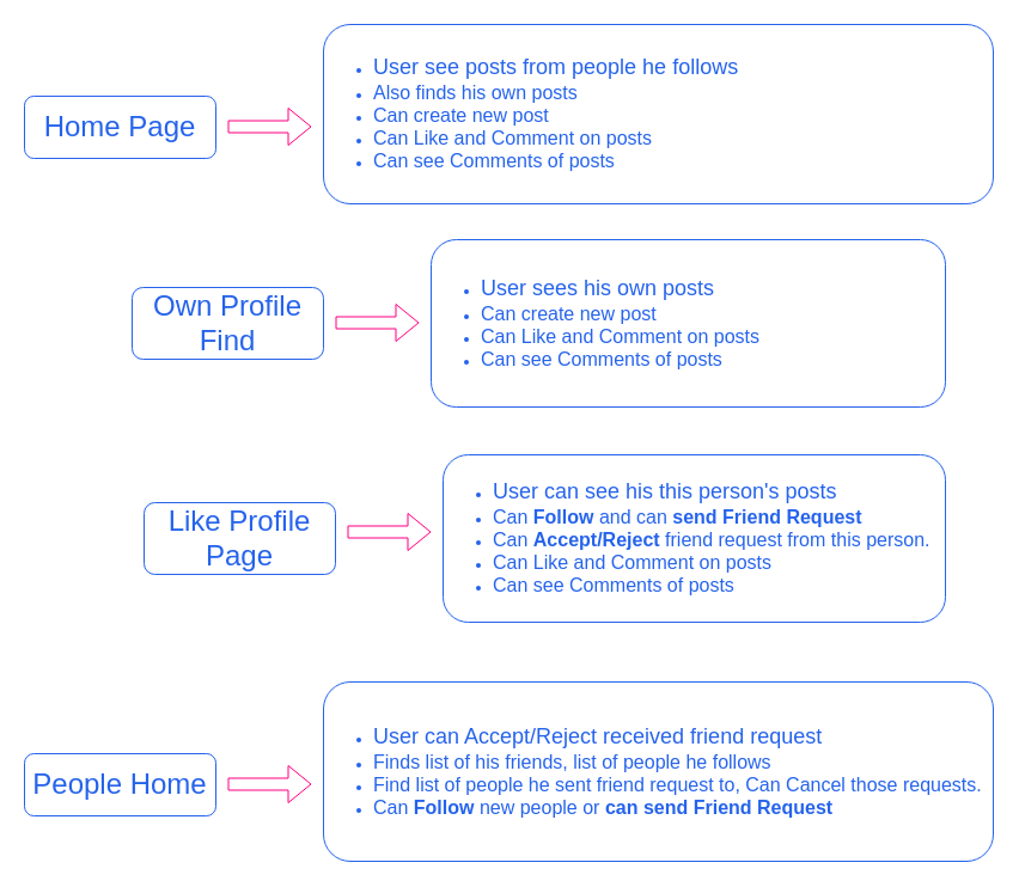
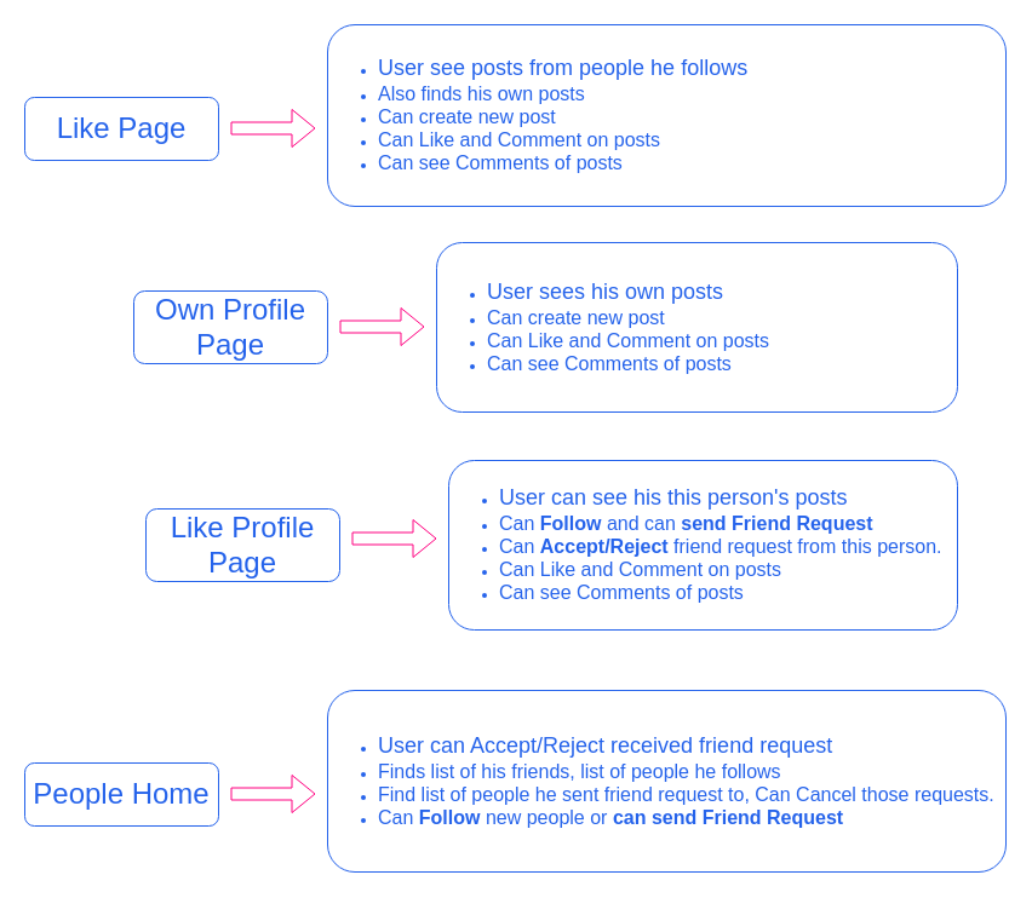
  <mxCell id="0" />
  <mxCell id="1" parent="0" />
- <mxCell id="2" value="&lt;font style=&quot;font-size: 24px;&quot;&gt;Home Page&lt;/font&gt;" style="rounded=1;whiteSpace=wrap;html=1;fillColor=none;fontColor=#2563EB;strokeColor=#2563EB;" parent="1" vertex="1"><mxGeometry x="20" y="80" width="160" height="52" as="geometry" /></mxCell>
+ <mxCell id="2" value="&lt;font style=&quot;font-size: 24px;&quot;&gt;Like Page&lt;/font&gt;" style="rounded=1;whiteSpace=wrap;html=1;fillColor=none;fontColor=#2563EB;strokeColor=#2563EB;" parent="1" vertex="1"><mxGeometry x="20" y="80" width="160" height="52" as="geometry" /></mxCell>
  <mxCell id="3" value="&lt;ul&gt;&lt;li&gt;&lt;font style=&quot;font-size: 18px;&quot;&gt;User see posts from people he follows&lt;/font&gt;&lt;/li&gt;&lt;li&gt;&lt;font size=&quot;3&quot;&gt;Also finds his own posts&lt;/font&gt;&lt;/li&gt;&lt;li&gt;&lt;font size=&quot;3&quot;&gt;Can create new post&lt;/font&gt;&lt;/li&gt;&lt;li&gt;&lt;font size=&quot;3&quot;&gt;Can Like and Comment on posts&lt;/font&gt;&lt;/li&gt;&lt;li&gt;&lt;font size=&quot;3&quot;&gt;Can see Comments of posts&lt;/font&gt;&lt;/li&gt;&lt;/ul&gt;" style="rounded=1;whiteSpace=wrap;html=1;fontColor=#2563EB;labelBackgroundColor=none;labelBorderColor=none;strokeColor=#2563EB;align=left;" parent="1" vertex="1"><mxGeometry x="270" y="20" width="560" height="150" as="geometry" /></mxCell>
- <mxCell id="4" value="&lt;font style=&quot;font-size: 24px;&quot;&gt;Own Profile Find&lt;/font&gt;" style="rounded=1;whiteSpace=wrap;html=1;fillColor=none;fontColor=#2563EB;strokeColor=#2563EB;" vertex="1" parent="1"><mxGeometry x="110" y="240" width="160" height="60" as="geometry" /></mxCell>
+ <mxCell id="4" value="&lt;font style=&quot;font-size: 24px;&quot;&gt;Own Profile Page&lt;/font&gt;" style="rounded=1;whiteSpace=wrap;html=1;fillColor=none;fontColor=#2563EB;strokeColor=#2563EB;" vertex="1" parent="1"><mxGeometry x="110" y="240" width="160" height="60" as="geometry" /></mxCell>
  <mxCell id="5" value="&lt;ul&gt;&lt;li&gt;&lt;font style=&quot;font-size: 18px;&quot;&gt;&lt;font style=&quot;&quot;&gt;User sees&amp;nbsp;&lt;/font&gt;his own posts&lt;/font&gt;&lt;/li&gt;&lt;li&gt;&lt;font size=&quot;3&quot;&gt;Can create new post&lt;/font&gt;&lt;/li&gt;&lt;li&gt;&lt;font size=&quot;3&quot;&gt;Can Like and Comment on posts&lt;/font&gt;&lt;/li&gt;&lt;li&gt;&lt;font size=&quot;3&quot;&gt;Can see Comments of posts&lt;/font&gt;&lt;/li&gt;&lt;/ul&gt;" style="rounded=1;whiteSpace=wrap;html=1;fontColor=#2563EB;labelBackgroundColor=none;labelBorderColor=none;strokeColor=#2563EB;align=left;" vertex="1" parent="1"><mxGeometry x="360" y="200" width="430" height="140" as="geometry" /></mxCell>
  <mxCell id="6" value="&lt;font style=&quot;font-size: 24px;&quot;&gt;Like Profile Page&lt;/font&gt;" style="rounded=1;whiteSpace=wrap;html=1;fillColor=none;fontColor=#2563EB;strokeColor=#2563EB;" vertex="1" parent="1"><mxGeometry x="120" y="420" width="160" height="60" as="geometry" /></mxCell>
  <mxCell id="7" value="&lt;ul&gt;&lt;li&gt;&lt;font style=&quot;font-size: 18px;&quot;&gt;&lt;font style=&quot;&quot;&gt;User can see&amp;nbsp;&lt;/font&gt;his this person's posts&lt;/font&gt;&lt;/li&gt;&lt;li&gt;&lt;font size=&quot;3&quot;&gt;Can &lt;b&gt;Follow&lt;/b&gt; and can &lt;b&gt;send Friend Request&lt;br&gt;&lt;/b&gt;&lt;/font&gt;&lt;/li&gt;&lt;li&gt;&lt;font size=&quot;3&quot;&gt;Can &lt;b&gt;Accept/Reject &lt;/b&gt;friend request from this person.&lt;/font&gt;&lt;/li&gt;&lt;li&gt;&lt;font size=&quot;3&quot;&gt;Can Like and Comment on posts&lt;/font&gt;&lt;/li&gt;&lt;li&gt;&lt;font size=&quot;3&quot;&gt;Can see Comments of posts&lt;/font&gt;&lt;/li&gt;&lt;/ul&gt;" style="rounded=1;whiteSpace=wrap;html=1;fontColor=#2563EB;labelBackgroundColor=none;labelBorderColor=none;strokeColor=#2563EB;align=left;" vertex="1" parent="1"><mxGeometry x="370" y="380" width="420" height="140" as="geometry" /></mxCell>
  <mxCell id="8" value="" style="shape=flexArrow;endArrow=classic;html=1;rounded=0;strokeColor=#FF0080;" edge="1" parent="1"><mxGeometry width="50" height="50" relative="1" as="geometry"><mxPoint x="190" y="105.5" as="sourcePoint" /><mxPoint x="260" y="105.5" as="targetPoint" /></mxGeometry></mxCell>
  <mxCell id="9" value="" style="shape=flexArrow;endArrow=classic;html=1;rounded=0;strokeColor=#FF0080;" edge="1" parent="1"><mxGeometry width="50" height="50" relative="1" as="geometry"><mxPoint x="280" y="269.5" as="sourcePoint" /><mxPoint x="350" y="269.5" as="targetPoint" /></mxGeometry></mxCell>
  <mxCell id="10" value="" style="shape=flexArrow;endArrow=classic;html=1;rounded=0;strokeColor=#FF0080;" edge="1" parent="1"><mxGeometry width="50" height="50" relative="1" as="geometry"><mxPoint x="290" y="444.5" as="sourcePoint" /><mxPoint x="360" y="444.5" as="targetPoint" /></mxGeometry></mxCell>
  <mxCell id="11" value="&lt;font style=&quot;font-size: 24px;&quot;&gt;People Home&lt;/font&gt;" style="rounded=1;whiteSpace=wrap;html=1;fillColor=none;fontColor=#2563EB;strokeColor=#2563EB;" vertex="1" parent="1"><mxGeometry x="20" y="630" width="160" height="52" as="geometry" /></mxCell>
  <mxCell id="12" value="&lt;ul&gt;&lt;li&gt;&lt;font style=&quot;font-size: 18px;&quot;&gt;User can Accept/Reject received friend request&lt;/font&gt;&lt;/li&gt;&lt;li&gt;&lt;font size=&quot;3&quot;&gt;Finds list of his friends, list of people he follows&lt;/font&gt;&lt;/li&gt;&lt;li&gt;&lt;font size=&quot;3&quot;&gt;Find list of people he sent friend request to, Can Cancel those requests.&lt;/font&gt;&lt;/li&gt;&lt;li&gt;&lt;font size=&quot;3&quot;&gt;Can &lt;b&gt;Follow &lt;/b&gt;new people or &lt;b&gt;can send Friend Request&lt;/b&gt;&lt;/font&gt;&lt;/li&gt;&lt;/ul&gt;" style="rounded=1;whiteSpace=wrap;html=1;fontColor=#2563EB;labelBackgroundColor=none;labelBorderColor=none;strokeColor=#2563EB;align=left;" vertex="1" parent="1"><mxGeometry x="270" y="570" width="560" height="150" as="geometry" /></mxCell>
  <mxCell id="13" value="" style="shape=flexArrow;endArrow=classic;html=1;rounded=0;strokeColor=#FF0080;" edge="1" parent="1"><mxGeometry width="50" height="50" relative="1" as="geometry"><mxPoint x="190" y="655.5" as="sourcePoint" /><mxPoint x="260" y="655.5" as="targetPoint" /></mxGeometry></mxCell>
